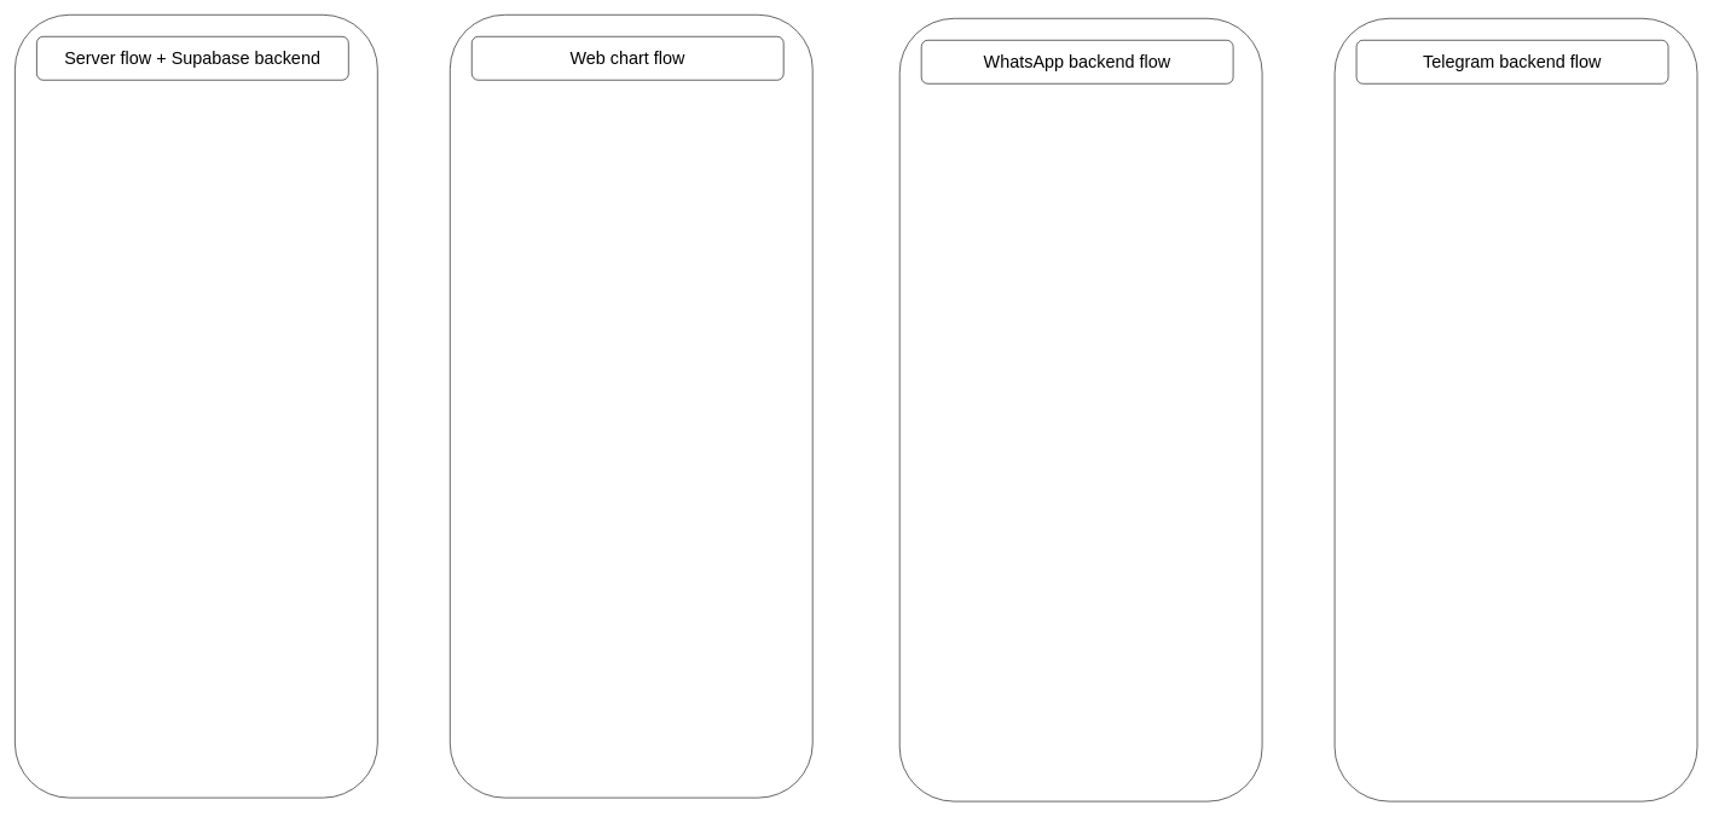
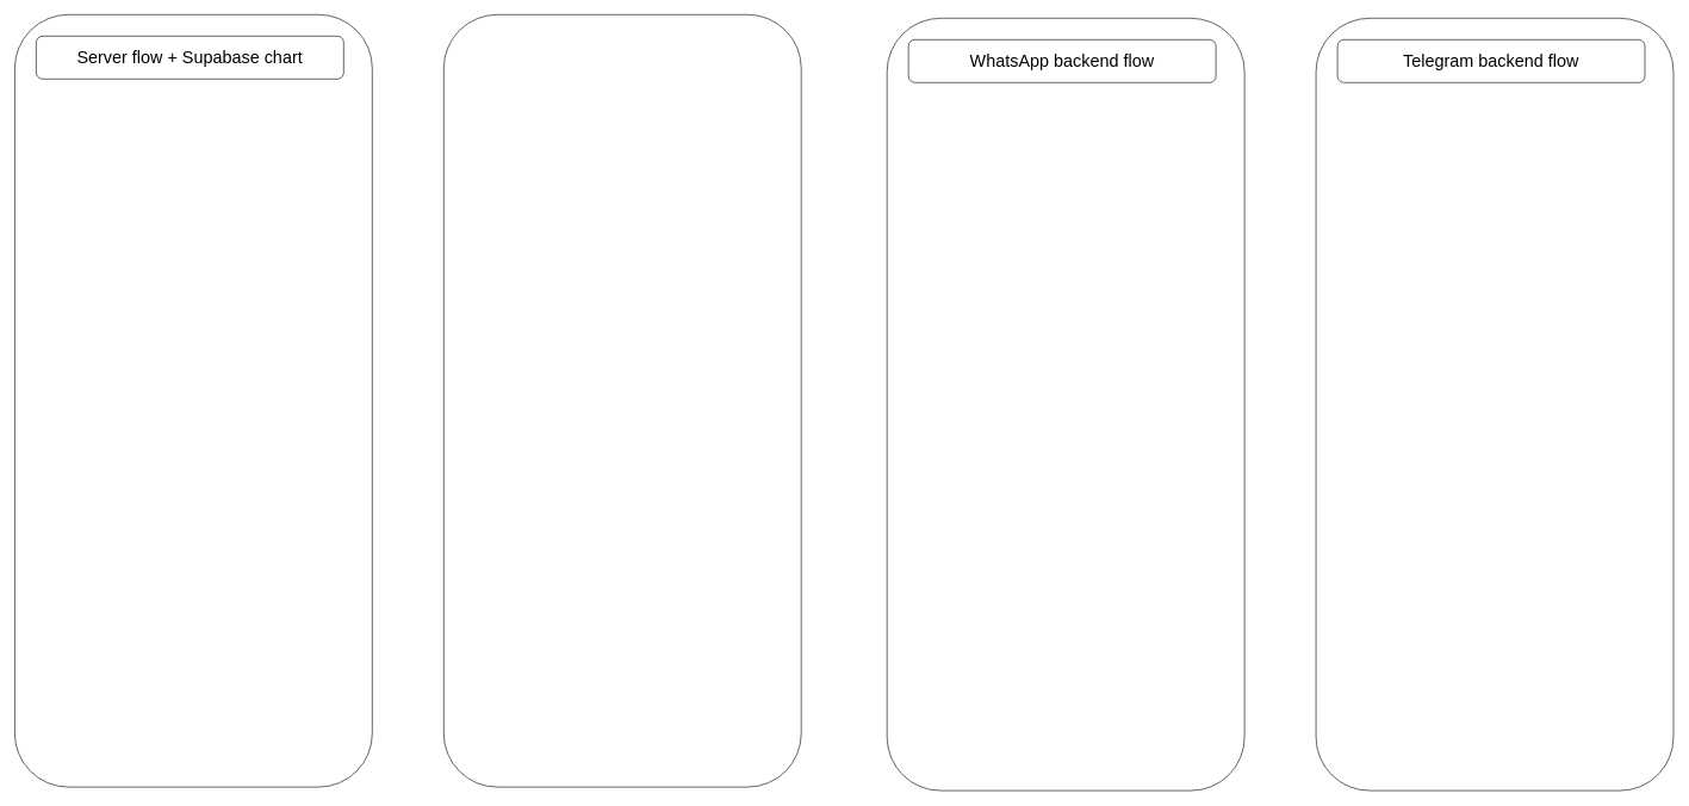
  <mxCell id="0" />
  <mxCell id="1" parent="0" />
  <mxCell id="2" value="" style="rounded=1;whiteSpace=wrap;html=1;" vertex="1" parent="1"><mxGeometry x="1840" y="25" width="500" height="1080" as="geometry" /></mxCell>
  <mxCell id="3" value="&lt;font style=&quot;font-size: 24px;&quot;&gt;Telegram backend flow&lt;/font&gt;" style="rounded=1;whiteSpace=wrap;html=1;" vertex="1" parent="1"><mxGeometry x="1870" y="55" width="430" height="60" as="geometry" /></mxCell>
  <mxCell id="4" value="" style="rounded=1;whiteSpace=wrap;html=1;" vertex="1" parent="1"><mxGeometry x="1240" y="25" width="500" height="1080" as="geometry" /></mxCell>
  <mxCell id="5" value="&lt;font style=&quot;font-size: 24px;&quot;&gt;WhatsApp backend flow&lt;/font&gt;" style="rounded=1;whiteSpace=wrap;html=1;" vertex="1" parent="1"><mxGeometry x="1270" y="55" width="430" height="60" as="geometry" /></mxCell>
  <mxCell id="6" value="" style="rounded=1;whiteSpace=wrap;html=1;" vertex="1" parent="1"><mxGeometry x="620" y="20" width="500" height="1080" as="geometry" /></mxCell>
- <mxCell id="7" value="&lt;font style=&quot;font-size: 24px;&quot;&gt;Web chart flow&lt;/font&gt;" style="rounded=1;whiteSpace=wrap;html=1;" vertex="1" parent="1"><mxGeometry x="650" y="50" width="430" height="60" as="geometry" /></mxCell>
  <mxCell id="8" value="" style="rounded=1;whiteSpace=wrap;html=1;" vertex="1" parent="1"><mxGeometry x="20" y="20" width="500" height="1080" as="geometry" /></mxCell>
- <mxCell id="9" value="&lt;font style=&quot;font-size: 24px;&quot;&gt;Server flow + Supabase backend&lt;/font&gt;" style="rounded=1;whiteSpace=wrap;html=1;" vertex="1" parent="1"><mxGeometry x="50" y="50" width="430" height="60" as="geometry" /></mxCell>
+ <mxCell id="9" value="&lt;font style=&quot;font-size: 24px;&quot;&gt;Server flow + Supabase chart&lt;/font&gt;" style="rounded=1;whiteSpace=wrap;html=1;" vertex="1" parent="1"><mxGeometry x="50" y="50" width="430" height="60" as="geometry" /></mxCell>
